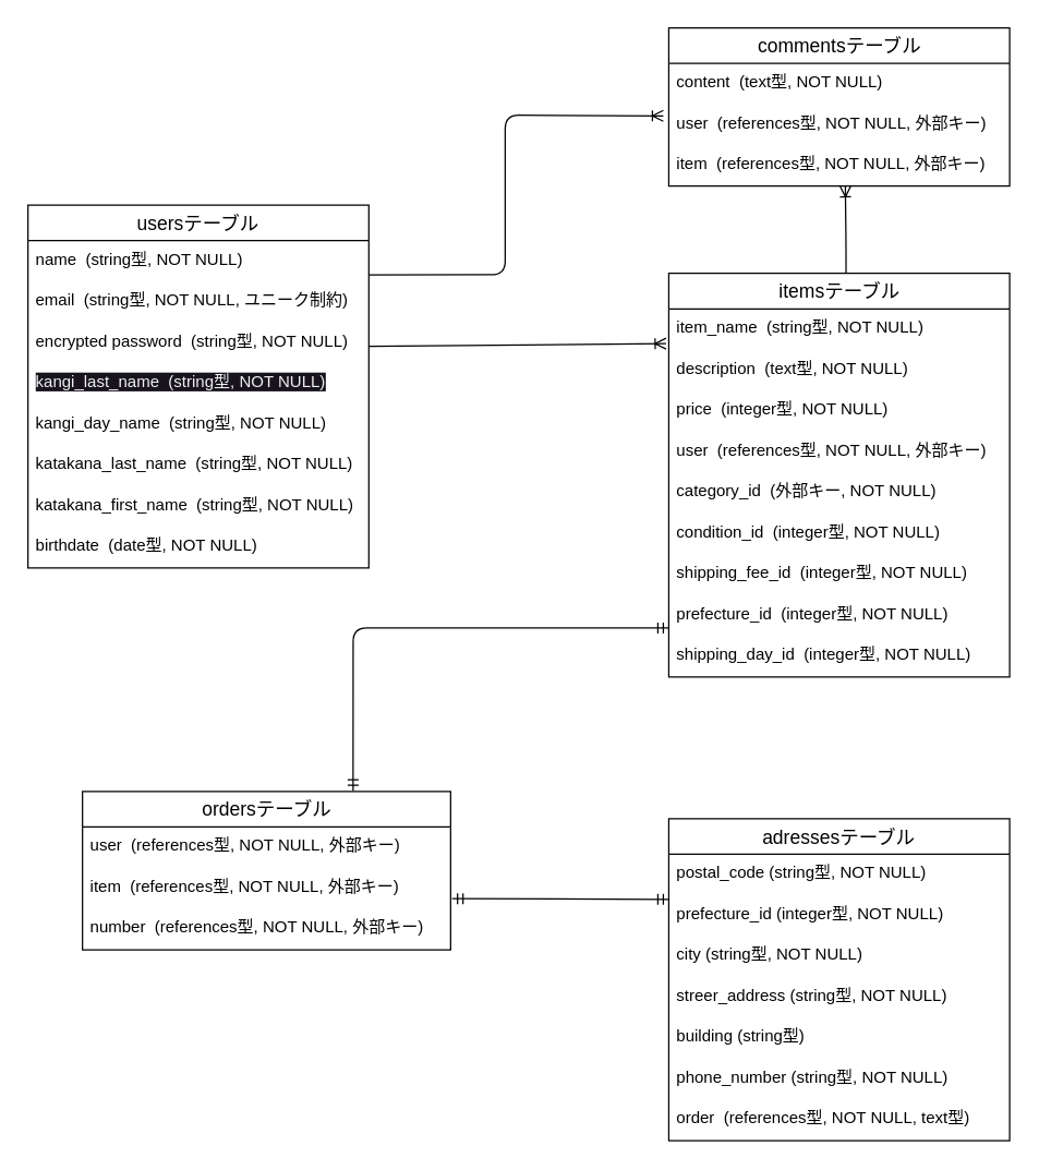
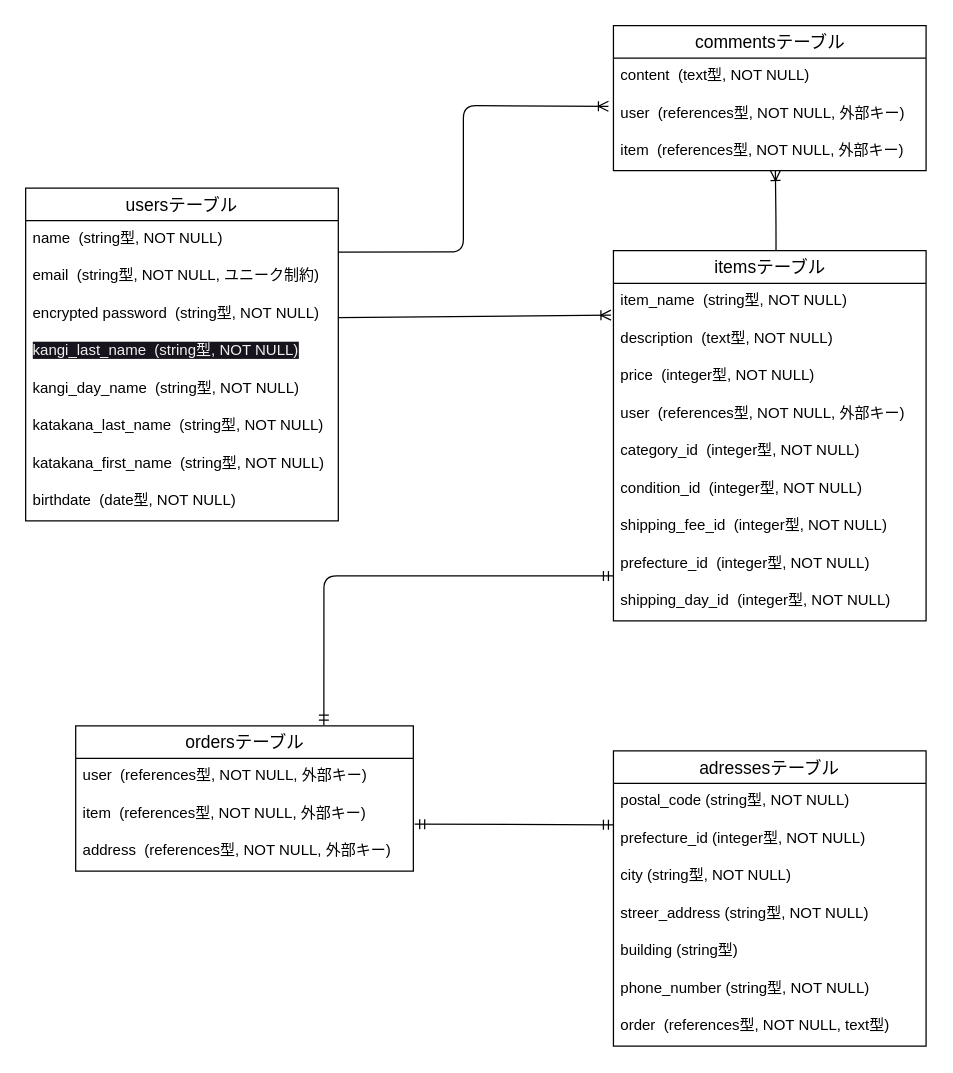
  <mxCell id="0" />
  <mxCell id="1" parent="0" />
  <mxCell id="2" value="usersテーブル" style="swimlane;fontStyle=0;childLayout=stackLayout;horizontal=1;startSize=26;horizontalStack=0;resizeParent=1;resizeParentMax=0;resizeLast=0;collapsible=1;marginBottom=0;align=center;fontSize=14;" vertex="1" parent="1"><mxGeometry x="20" y="150" width="250" height="266" as="geometry" /></mxCell>
  <mxCell id="3" value="name&amp;nbsp; (string型, NOT NULL)" style="text;strokeColor=none;fillColor=none;spacingLeft=4;spacingRight=4;overflow=hidden;rotatable=0;points=[[0,0.5],[1,0.5]];portConstraint=eastwest;fontSize=12;labelBackgroundColor=default;html=1;whiteSpace=wrap;" vertex="1" parent="2"><mxGeometry y="26" width="250" height="30" as="geometry" /></mxCell>
  <mxCell id="4" value="email  (string型, NOT NULL, ユニーク制約)" style="text;strokeColor=none;fillColor=none;spacingLeft=4;spacingRight=4;overflow=hidden;rotatable=0;points=[[0,0.5],[1,0.5]];portConstraint=eastwest;fontSize=12;" vertex="1" parent="2"><mxGeometry y="56" width="250" height="30" as="geometry" /></mxCell>
  <mxCell id="5" value="encrypted password  (string型, NOT NULL)" style="text;strokeColor=none;fillColor=none;spacingLeft=4;spacingRight=4;overflow=hidden;rotatable=0;points=[[0,0.5],[1,0.5]];portConstraint=eastwest;fontSize=12;" vertex="1" parent="2"><mxGeometry y="86" width="250" height="30" as="geometry" /></mxCell>
  <mxCell id="6" value="&lt;span style=&quot;color: rgb(240, 240, 240); font-family: Helvetica; font-size: 12px; font-style: normal; font-variant-ligatures: normal; font-variant-caps: normal; font-weight: 400; letter-spacing: normal; orphans: 2; text-align: left; text-indent: 0px; text-transform: none; widows: 2; word-spacing: 0px; -webkit-text-stroke-width: 0px; background-color: rgb(24, 20, 29); text-decoration-thickness: initial; text-decoration-style: initial; text-decoration-color: initial; float: none; display: inline !important;&quot;&gt;kangi_last_name&amp;nbsp; (string型, NOT NULL)&lt;/span&gt;" style="text;strokeColor=none;fillColor=none;spacingLeft=4;spacingRight=4;overflow=hidden;rotatable=0;points=[[0,0.5],[1,0.5]];portConstraint=eastwest;fontSize=12;labelBackgroundColor=default;html=1;" vertex="1" parent="2"><mxGeometry y="116" width="250" height="30" as="geometry" /></mxCell>
  <mxCell id="7" value="kangi_day_name  (string型, NOT NULL)" style="text;strokeColor=none;fillColor=none;spacingLeft=4;spacingRight=4;overflow=hidden;rotatable=0;points=[[0,0.5],[1,0.5]];portConstraint=eastwest;fontSize=12;" vertex="1" parent="2"><mxGeometry y="146" width="250" height="30" as="geometry" /></mxCell>
  <mxCell id="8" value="katakana_last_name&amp;nbsp; (string型, NOT NULL)" style="text;strokeColor=none;fillColor=none;spacingLeft=4;spacingRight=4;overflow=hidden;rotatable=0;points=[[0,0.5],[1,0.5]];portConstraint=eastwest;fontSize=12;labelBackgroundColor=default;html=1;" vertex="1" parent="2"><mxGeometry y="176" width="250" height="30" as="geometry" /></mxCell>
  <mxCell id="9" value="katakana_first_name  (string型, NOT NULL)" style="text;strokeColor=none;fillColor=none;spacingLeft=4;spacingRight=4;overflow=hidden;rotatable=0;points=[[0,0.5],[1,0.5]];portConstraint=eastwest;fontSize=12;" vertex="1" parent="2"><mxGeometry y="206" width="250" height="30" as="geometry" /></mxCell>
  <mxCell id="10" value="birthdate&amp;nbsp; (date型, NOT NULL)" style="text;strokeColor=none;fillColor=none;spacingLeft=4;spacingRight=4;overflow=hidden;rotatable=0;points=[[0,0.5],[1,0.5]];portConstraint=eastwest;fontSize=12;html=1;" vertex="1" parent="2"><mxGeometry y="236" width="250" height="30" as="geometry" /></mxCell>
  <mxCell id="11" value="itemsテーブル" style="swimlane;fontStyle=0;childLayout=stackLayout;horizontal=1;startSize=26;horizontalStack=0;resizeParent=1;resizeParentMax=0;resizeLast=0;collapsible=1;marginBottom=0;align=center;fontSize=14;labelBackgroundColor=default;html=1;" vertex="1" parent="1"><mxGeometry x="490" y="200" width="250" height="296" as="geometry" /></mxCell>
  <mxCell id="12" value="item_name&amp;nbsp; (string型, NOT NULL)" style="text;strokeColor=none;fillColor=none;spacingLeft=4;spacingRight=4;overflow=hidden;rotatable=0;points=[[0,0.5],[1,0.5]];portConstraint=eastwest;fontSize=12;labelBackgroundColor=default;html=1;" vertex="1" parent="11"><mxGeometry y="26" width="250" height="30" as="geometry" /></mxCell>
  <mxCell id="13" value="description&amp;nbsp; (text型, NOT NULL)" style="text;strokeColor=none;fillColor=none;spacingLeft=4;spacingRight=4;overflow=hidden;rotatable=0;points=[[0,0.5],[1,0.5]];portConstraint=eastwest;fontSize=12;labelBackgroundColor=default;html=1;" vertex="1" parent="11"><mxGeometry y="56" width="250" height="30" as="geometry" /></mxCell>
  <mxCell id="14" value="price&amp;nbsp; (integer型, NOT NULL)" style="text;strokeColor=none;fillColor=none;spacingLeft=4;spacingRight=4;overflow=hidden;rotatable=0;points=[[0,0.5],[1,0.5]];portConstraint=eastwest;fontSize=12;labelBackgroundColor=default;html=1;" vertex="1" parent="11"><mxGeometry y="86" width="250" height="30" as="geometry" /></mxCell>
  <mxCell id="15" value="user&amp;nbsp; (references型, NOT NULL, 外部キー)" style="text;strokeColor=none;fillColor=none;spacingLeft=4;spacingRight=4;overflow=hidden;rotatable=0;points=[[0,0.5],[1,0.5]];portConstraint=eastwest;fontSize=12;labelBackgroundColor=default;html=1;" vertex="1" parent="11"><mxGeometry y="116" width="250" height="30" as="geometry" /></mxCell>
- <mxCell id="16" value="category_id&amp;nbsp; (外部キー, NOT NULL)" style="text;strokeColor=none;fillColor=none;spacingLeft=4;spacingRight=4;overflow=hidden;rotatable=0;points=[[0,0.5],[1,0.5]];portConstraint=eastwest;fontSize=12;html=1;" vertex="1" parent="11"><mxGeometry y="146" width="250" height="30" as="geometry" /></mxCell>
+ <mxCell id="16" value="category_id&amp;nbsp; (integer型, NOT NULL)" style="text;strokeColor=none;fillColor=none;spacingLeft=4;spacingRight=4;overflow=hidden;rotatable=0;points=[[0,0.5],[1,0.5]];portConstraint=eastwest;fontSize=12;html=1;" vertex="1" parent="11"><mxGeometry y="146" width="250" height="30" as="geometry" /></mxCell>
  <mxCell id="17" value="condition_id&amp;nbsp; (integer型, NOT NULL)" style="text;strokeColor=none;fillColor=none;spacingLeft=4;spacingRight=4;overflow=hidden;rotatable=0;points=[[0,0.5],[1,0.5]];portConstraint=eastwest;fontSize=12;html=1;" vertex="1" parent="11"><mxGeometry y="176" width="250" height="30" as="geometry" /></mxCell>
  <mxCell id="18" value="shipping_fee_id&amp;nbsp; (integer型, NOT NULL)" style="text;strokeColor=none;fillColor=none;spacingLeft=4;spacingRight=4;overflow=hidden;rotatable=0;points=[[0,0.5],[1,0.5]];portConstraint=eastwest;fontSize=12;html=1;" vertex="1" parent="11"><mxGeometry y="206" width="250" height="30" as="geometry" /></mxCell>
  <mxCell id="19" value="prefecture_id&amp;nbsp; (integer型, NOT NULL)" style="text;strokeColor=none;fillColor=none;spacingLeft=4;spacingRight=4;overflow=hidden;rotatable=0;points=[[0,0.5],[1,0.5]];portConstraint=eastwest;fontSize=12;html=1;" vertex="1" parent="11"><mxGeometry y="236" width="250" height="30" as="geometry" /></mxCell>
  <mxCell id="20" value="shipping_day_id&amp;nbsp; (integer型, NOT NULL)" style="text;strokeColor=none;fillColor=none;spacingLeft=4;spacingRight=4;overflow=hidden;rotatable=0;points=[[0,0.5],[1,0.5]];portConstraint=eastwest;fontSize=12;html=1;" vertex="1" parent="11"><mxGeometry y="266" width="250" height="30" as="geometry" /></mxCell>
  <mxCell id="21" value="commentsテーブル" style="swimlane;fontStyle=0;childLayout=stackLayout;horizontal=1;startSize=26;horizontalStack=0;resizeParent=1;resizeParentMax=0;resizeLast=0;collapsible=1;marginBottom=0;align=center;fontSize=14;labelBackgroundColor=default;html=1;" vertex="1" parent="1"><mxGeometry x="490" y="20" width="250" height="116" as="geometry" /></mxCell>
  <mxCell id="22" value="content&amp;nbsp; (text型, NOT NULL)" style="text;strokeColor=none;fillColor=none;spacingLeft=4;spacingRight=4;overflow=hidden;rotatable=0;points=[[0,0.5],[1,0.5]];portConstraint=eastwest;fontSize=12;labelBackgroundColor=default;html=1;" vertex="1" parent="21"><mxGeometry y="26" width="250" height="30" as="geometry" /></mxCell>
  <mxCell id="23" value="user&amp;nbsp; (references型, NOT NULL, 外部キー)" style="text;strokeColor=none;fillColor=none;spacingLeft=4;spacingRight=4;overflow=hidden;rotatable=0;points=[[0,0.5],[1,0.5]];portConstraint=eastwest;fontSize=12;labelBackgroundColor=default;html=1;" vertex="1" parent="21"><mxGeometry y="56" width="250" height="30" as="geometry" /></mxCell>
  <mxCell id="24" value="item&amp;nbsp; (references型, NOT NULL, 外部キー)" style="text;strokeColor=none;fillColor=none;spacingLeft=4;spacingRight=4;overflow=hidden;rotatable=0;points=[[0,0.5],[1,0.5]];portConstraint=eastwest;fontSize=12;labelBackgroundColor=default;html=1;" vertex="1" parent="21"><mxGeometry y="86" width="250" height="30" as="geometry" /></mxCell>
  <mxCell id="25" value="ordersテーブル" style="swimlane;fontStyle=0;childLayout=stackLayout;horizontal=1;startSize=26;horizontalStack=0;resizeParent=1;resizeParentMax=0;resizeLast=0;collapsible=1;marginBottom=0;align=center;fontSize=14;labelBackgroundColor=default;html=1;" vertex="1" parent="1"><mxGeometry x="60" y="580" width="270" height="116" as="geometry" /></mxCell>
  <mxCell id="26" value="user&amp;nbsp; (references型, NOT NULL, 外部キー)" style="text;strokeColor=none;fillColor=none;spacingLeft=4;spacingRight=4;overflow=hidden;rotatable=0;points=[[0,0.5],[1,0.5]];portConstraint=eastwest;fontSize=12;labelBackgroundColor=default;html=1;" vertex="1" parent="25"><mxGeometry y="26" width="270" height="30" as="geometry" /></mxCell>
  <mxCell id="27" value="item&amp;nbsp; (references型, NOT NULL, 外部キー)" style="text;strokeColor=none;fillColor=none;spacingLeft=4;spacingRight=4;overflow=hidden;rotatable=0;points=[[0,0.5],[1,0.5]];portConstraint=eastwest;fontSize=12;labelBackgroundColor=default;html=1;" vertex="1" parent="25"><mxGeometry y="56" width="270" height="30" as="geometry" /></mxCell>
- <mxCell id="28" value="number  (references型, NOT NULL, 外部キー)" style="text;strokeColor=none;fillColor=none;spacingLeft=4;spacingRight=4;overflow=hidden;rotatable=0;points=[[0,0.5],[1,0.5]];portConstraint=eastwest;fontSize=12;" vertex="1" parent="25"><mxGeometry y="86" width="270" height="30" as="geometry" /></mxCell>
+ <mxCell id="28" value="address  (references型, NOT NULL, 外部キー)" style="text;strokeColor=none;fillColor=none;spacingLeft=4;spacingRight=4;overflow=hidden;rotatable=0;points=[[0,0.5],[1,0.5]];portConstraint=eastwest;fontSize=12;" vertex="1" parent="25"><mxGeometry y="86" width="270" height="30" as="geometry" /></mxCell>
  <mxCell id="29" value="adressesテーブル" style="swimlane;fontStyle=0;childLayout=stackLayout;horizontal=1;startSize=26;horizontalStack=0;resizeParent=1;resizeParentMax=0;resizeLast=0;collapsible=1;marginBottom=0;align=center;fontSize=14;" vertex="1" parent="1"><mxGeometry x="490" y="600" width="250" height="236" as="geometry" /></mxCell>
  <mxCell id="30" value="postal_code (string型, NOT NULL)" style="text;strokeColor=none;fillColor=none;spacingLeft=4;spacingRight=4;overflow=hidden;rotatable=0;points=[[0,0.5],[1,0.5]];portConstraint=eastwest;fontSize=12;" vertex="1" parent="29"><mxGeometry y="26" width="250" height="30" as="geometry" /></mxCell>
  <mxCell id="31" value="prefecture_id (integer型, NOT NULL)" style="text;strokeColor=none;fillColor=none;spacingLeft=4;spacingRight=4;overflow=hidden;rotatable=0;points=[[0,0.5],[1,0.5]];portConstraint=eastwest;fontSize=12;" vertex="1" parent="29"><mxGeometry y="56" width="250" height="30" as="geometry" /></mxCell>
  <mxCell id="32" value="city (string型, NOT NULL)" style="text;strokeColor=none;fillColor=none;spacingLeft=4;spacingRight=4;overflow=hidden;rotatable=0;points=[[0,0.5],[1,0.5]];portConstraint=eastwest;fontSize=12;" vertex="1" parent="29"><mxGeometry y="86" width="250" height="30" as="geometry" /></mxCell>
  <mxCell id="33" value="streer_address (string型, NOT NULL)" style="text;strokeColor=none;fillColor=none;spacingLeft=4;spacingRight=4;overflow=hidden;rotatable=0;points=[[0,0.5],[1,0.5]];portConstraint=eastwest;fontSize=12;" vertex="1" parent="29"><mxGeometry y="116" width="250" height="30" as="geometry" /></mxCell>
  <mxCell id="34" value="building (string型)" style="text;strokeColor=none;fillColor=none;spacingLeft=4;spacingRight=4;overflow=hidden;rotatable=0;points=[[0,0.5],[1,0.5]];portConstraint=eastwest;fontSize=12;" vertex="1" parent="29"><mxGeometry y="146" width="250" height="30" as="geometry" /></mxCell>
  <mxCell id="35" value="phone_number (string型, NOT NULL)" style="text;strokeColor=none;fillColor=none;spacingLeft=4;spacingRight=4;overflow=hidden;rotatable=0;points=[[0,0.5],[1,0.5]];portConstraint=eastwest;fontSize=12;" vertex="1" parent="29"><mxGeometry y="176" width="250" height="30" as="geometry" /></mxCell>
  <mxCell id="36" value="order  (references型, NOT NULL, text型)" style="text;strokeColor=none;fillColor=none;spacingLeft=4;spacingRight=4;overflow=hidden;rotatable=0;points=[[0,0.5],[1,0.5]];portConstraint=eastwest;fontSize=12;" vertex="1" parent="29"><mxGeometry y="206" width="250" height="30" as="geometry" /></mxCell>
  <mxCell id="37" value="" style="fontSize=12;html=1;endArrow=ERoneToMany;exitX=0.999;exitY=0.835;exitDx=0;exitDy=0;exitPerimeter=0;entryX=-0.016;entryY=0.283;entryDx=0;entryDy=0;entryPerimeter=0;" edge="1" parent="1" source="3" target="23"><mxGeometry width="100" height="100" relative="1" as="geometry"><mxPoint x="390" y="200" as="sourcePoint" /><mxPoint x="490" y="200" as="targetPoint" /><Array as="points"><mxPoint x="370" y="201" /><mxPoint x="370" y="84" /></Array></mxGeometry></mxCell>
  <mxCell id="38" value="" style="fontSize=12;html=1;endArrow=ERoneToMany;entryX=0.518;entryY=0.994;entryDx=0;entryDy=0;entryPerimeter=0;" edge="1" parent="1" target="24"><mxGeometry width="100" height="100" relative="1" as="geometry"><mxPoint x="620" y="200" as="sourcePoint" /><mxPoint x="620" y="260" as="targetPoint" /><Array as="points"><mxPoint x="620" y="180" /></Array></mxGeometry></mxCell>
  <mxCell id="39" value="" style="fontSize=12;html=1;endArrow=ERoneToMany;exitX=1;exitY=0.583;exitDx=0;exitDy=0;exitPerimeter=0;entryX=-0.008;entryY=0.85;entryDx=0;entryDy=0;entryPerimeter=0;" edge="1" parent="1" source="5"><mxGeometry width="100" height="100" relative="1" as="geometry"><mxPoint x="270" y="431" as="sourcePoint" /><mxPoint x="488" y="251.5" as="targetPoint" /></mxGeometry></mxCell>
  <mxCell id="40" value="" style="edgeStyle=orthogonalEdgeStyle;fontSize=12;html=1;endArrow=ERmandOne;startArrow=ERmandOne;exitX=0.735;exitY=-0.005;exitDx=0;exitDy=0;exitPerimeter=0;" edge="1" parent="1" source="25"><mxGeometry width="100" height="100" relative="1" as="geometry"><mxPoint x="230" y="570" as="sourcePoint" /><mxPoint x="490" y="460" as="targetPoint" /><Array as="points"><mxPoint x="259" y="460" /><mxPoint x="489" y="460" /></Array></mxGeometry></mxCell>
  <mxCell id="41" value="" style="fontSize=12;html=1;endArrow=ERmandOne;startArrow=ERmandOne;exitX=1.004;exitY=0.75;exitDx=0;exitDy=0;exitPerimeter=0;" edge="1" parent="1" source="27"><mxGeometry width="100" height="100" relative="1" as="geometry"><mxPoint x="340" y="670" as="sourcePoint" /><mxPoint x="490" y="659" as="targetPoint" /></mxGeometry></mxCell>
